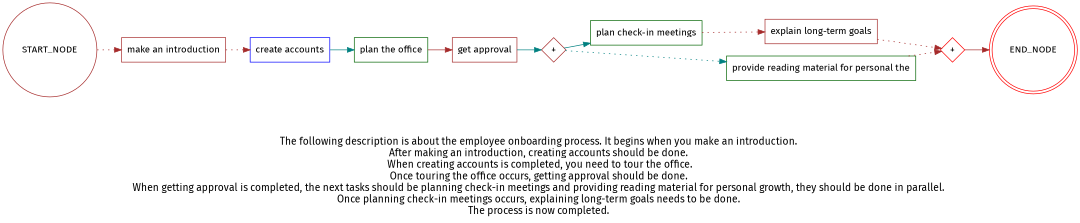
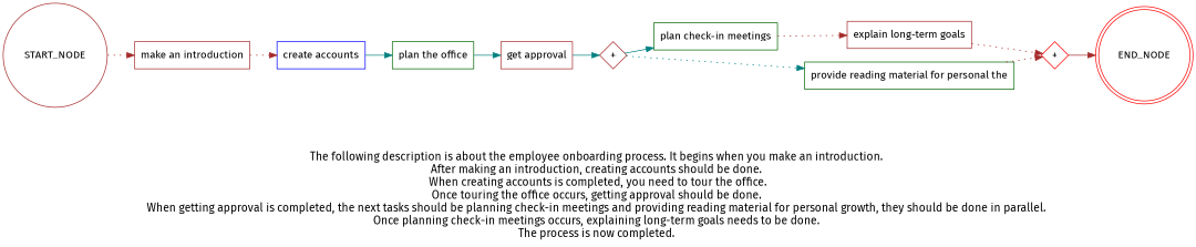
  digraph {
    fontname="Fira Sans"
    fontsize=15
    label="\n\n\nThe following description is about the employee onboarding process. It begins when you make an introduction. \nAfter making an introduction, creating accounts should be done. \nWhen creating accounts is completed, you need to tour the office.\nOnce touring the office occurs, getting approval should be done. \nWhen getting approval is completed, the next tasks should be planning check-in meetings and providing reading material for personal growth, they should be done in parallel. \nOnce planning check-in meetings occurs, explaining long-term goals needs to be done. \nThe process is now completed. \n"
    rankdir=LR
    node [color=brown fontname="Fira Sans" shape=box]
    edge [color=brown fontname="Fira Sans" style=dotted]
    "make an introduction"
    "create accounts" [color=blue]
    n3 [color=darkgreen label="plan the office"]
    "get approval"
    n5 [fixedsize=true label="+" shape=diamond width=0.5]
    "plan check-in meetings" [color=darkgreen]
    n7 [color=darkgreen label="provide reading material for personal the"]
    "explain long-term goals"
    n9 [color=red fixedsize=true label="+" shape=diamond width=0.5]
    END_NODE [color=red shape=doublecircle width=0.2]
    START_NODE [shape=circle width=0.3]
    subgraph sub_1 {
      "make an introduction"
      "create accounts"
      n3
      "get approval"
      n5
      "plan check-in meetings"
      n7
      "explain long-term goals"
      n9
    }
    "make an introduction" -> "create accounts"
    "create accounts" -> n3 [color=teal style=solid]
-   n3 -> "get approval" [style=solid]
+   n3 -> "get approval" [color=teal style=solid]
    "get approval" -> n5 [color=teal style=solid]
    n5 -> "plan check-in meetings" [color=teal style=solid]
    n5 -> n7 [color=teal]
    "plan check-in meetings" -> "explain long-term goals"
    n7 -> n9
    "explain long-term goals" -> n9
    n9 -> END_NODE [style=solid]
    START_NODE -> "make an introduction"
  }
